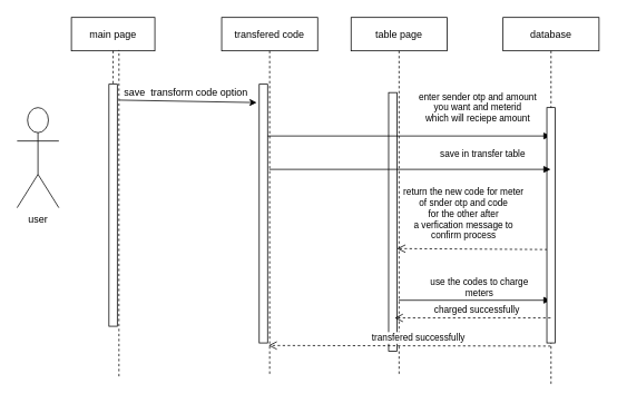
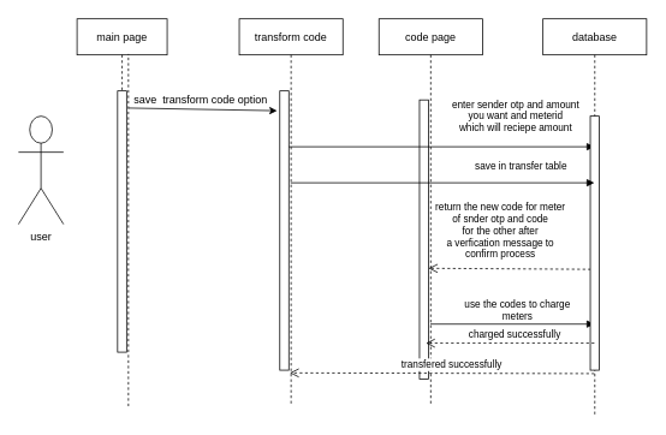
  <mxCell id="0" />
  <mxCell id="1" parent="0" />
  <mxCell id="2" value="main page" style="shape=umlLifeline;perimeter=lifelinePerimeter;container=1;collapsible=0;recursiveResize=0;rounded=0;shadow=0;strokeWidth=1;" vertex="1" parent="1"><mxGeometry x="85" y="20" width="100" height="370" as="geometry" /></mxCell>
  <mxCell id="3" value="" style="points=[];perimeter=orthogonalPerimeter;rounded=0;shadow=0;strokeWidth=1;" vertex="1" parent="2"><mxGeometry x="45" y="80" width="10" height="290" as="geometry" /></mxCell>
- <mxCell id="4" value="transfered code" style="shape=umlLifeline;perimeter=lifelinePerimeter;container=1;collapsible=0;recursiveResize=0;rounded=0;shadow=0;strokeWidth=1;" vertex="1" parent="1"><mxGeometry x="265" y="20" width="115" height="430" as="geometry" /></mxCell>
+ <mxCell id="4" value="transform code" style="shape=umlLifeline;perimeter=lifelinePerimeter;container=1;collapsible=0;recursiveResize=0;rounded=0;shadow=0;strokeWidth=1;" vertex="1" parent="1"><mxGeometry x="265" y="20" width="115" height="430" as="geometry" /></mxCell>
  <mxCell id="5" value="" style="points=[];perimeter=orthogonalPerimeter;rounded=0;shadow=0;strokeWidth=1;" vertex="1" parent="4"><mxGeometry x="45" y="80" width="10" height="310" as="geometry" /></mxCell>
  <mxCell id="6" value="user" style="shape=umlActor;verticalLabelPosition=bottom;labelBackgroundColor=#ffffff;verticalAlign=top;html=1;outlineConnect=0;" vertex="1" parent="1"><mxGeometry x="20" y="128" width="50" height="120" as="geometry" /></mxCell>
- <mxCell id="7" value="table page" style="shape=umlLifeline;perimeter=lifelinePerimeter;container=1;collapsible=0;recursiveResize=0;rounded=0;shadow=0;strokeWidth=1;" vertex="1" parent="1"><mxGeometry x="420" y="20" width="115" height="430" as="geometry" /></mxCell>
+ <mxCell id="7" value="code page" style="shape=umlLifeline;perimeter=lifelinePerimeter;container=1;collapsible=0;recursiveResize=0;rounded=0;shadow=0;strokeWidth=1;" vertex="1" parent="1"><mxGeometry x="420" y="20" width="115" height="430" as="geometry" /></mxCell>
  <mxCell id="8" value="" style="points=[];perimeter=orthogonalPerimeter;rounded=0;shadow=0;strokeWidth=1;" vertex="1" parent="7"><mxGeometry x="45" y="90" width="10" height="310" as="geometry" /></mxCell>
  <mxCell id="9" value="enter sender otp and amount&#10;you want and meterid&#10;which will reciepe amount" style="verticalAlign=bottom;endArrow=block;shadow=0;strokeWidth=1;" edge="1" parent="1" target="12"><mxGeometry x="0.487" y="12" relative="1" as="geometry"><mxPoint x="320" y="162" as="sourcePoint" /><mxPoint x="612" y="162" as="targetPoint" /><mxPoint as="offset" /></mxGeometry></mxCell>
  <mxCell id="10" value="return the new code for meter&#10;of snder otp and code &#10;for the other after&#10;a verfication message to &#10;confirm process" style="verticalAlign=bottom;endArrow=open;dashed=1;endSize=8;shadow=0;strokeWidth=1;entryX=0.478;entryY=0.644;entryDx=0;entryDy=0;entryPerimeter=0;exitX=0.05;exitY=0.603;exitDx=0;exitDy=0;exitPerimeter=0;" edge="1" parent="1" source="13" target="7"><mxGeometry x="0.116" y="-7" relative="1" as="geometry"><mxPoint x="322.5" y="240" as="targetPoint" /><mxPoint x="482" y="240" as="sourcePoint" /><mxPoint as="offset" /></mxGeometry></mxCell>
  <mxCell id="11" value="use the codes to charge&#10;meters" style="verticalAlign=bottom;endArrow=block;shadow=0;strokeWidth=1;exitX=0.496;exitY=0.788;exitDx=0;exitDy=0;exitPerimeter=0;" edge="1" parent="1" target="12" source="7"><mxGeometry x="0.064" relative="1" as="geometry"><mxPoint x="475" y="305" as="sourcePoint" /><mxPoint x="618" y="359" as="targetPoint" /><mxPoint as="offset" /></mxGeometry></mxCell>
  <mxCell id="12" value="database" style="shape=umlLifeline;perimeter=lifelinePerimeter;container=1;collapsible=0;recursiveResize=0;rounded=0;shadow=0;strokeWidth=1;" vertex="1" parent="1"><mxGeometry x="602" y="20" width="115" height="440" as="geometry" /></mxCell>
  <mxCell id="13" value="" style="points=[];perimeter=orthogonalPerimeter;rounded=0;shadow=0;strokeWidth=1;" vertex="1" parent="12"><mxGeometry x="52.5" y="108" width="10" height="282" as="geometry" /></mxCell>
  <mxCell id="14" value="" style="endArrow=none;dashed=1;html=1;" edge="1" parent="1"><mxGeometry width="50" height="50" relative="1" as="geometry"><mxPoint x="142" y="450" as="sourcePoint" /><mxPoint x="142" y="59" as="targetPoint" /></mxGeometry></mxCell>
  <mxCell id="15" value="" style="endArrow=classic;html=1;entryX=0.972;entryY=1.1;entryDx=0;entryDy=0;entryPerimeter=0;" edge="1" parent="1" target="16"><mxGeometry width="50" height="50" relative="1" as="geometry"><mxPoint x="142" y="119" as="sourcePoint" /><mxPoint x="192" y="130" as="targetPoint" /></mxGeometry></mxCell>
  <mxCell id="16" value="save&amp;nbsp; transform code option" style="text;html=1;align=center;verticalAlign=middle;resizable=0;points=[];autosize=1;" vertex="1" parent="1"><mxGeometry x="132" y="100" width="180" height="20" as="geometry" /></mxCell>
  <mxCell id="17" value="save in transfer table" style="verticalAlign=bottom;endArrow=block;shadow=0;strokeWidth=1;" edge="1" parent="1" target="12"><mxGeometry x="0.518" y="10" relative="1" as="geometry"><mxPoint x="322" y="202" as="sourcePoint" /><mxPoint x="612" y="200" as="targetPoint" /><mxPoint as="offset" /></mxGeometry></mxCell>
  <mxCell id="18" value="charged successfully" style="verticalAlign=bottom;endArrow=open;dashed=1;endSize=8;shadow=0;strokeWidth=1;entryX=0.496;entryY=0.448;entryDx=0;entryDy=0;entryPerimeter=0;" edge="1" parent="1" source="12"><mxGeometry x="-0.064" y="-1" relative="1" as="geometry"><mxPoint x="472" y="380.004" as="targetPoint" /><mxPoint x="612.96" y="381.31" as="sourcePoint" /><mxPoint as="offset" /></mxGeometry></mxCell>
  <mxCell id="19" value="transfered successfully" style="verticalAlign=bottom;endArrow=open;dashed=1;endSize=8;shadow=0;strokeWidth=1;exitX=0.496;exitY=0.895;exitDx=0;exitDy=0;exitPerimeter=0;entryX=0.487;entryY=0.914;entryDx=0;entryDy=0;entryPerimeter=0;" edge="1" parent="1" source="12" target="4"><mxGeometry x="-0.064" y="-1" relative="1" as="geometry"><mxPoint x="475" y="415" as="targetPoint" /><mxPoint x="669" y="390.004" as="sourcePoint" /><mxPoint as="offset" /></mxGeometry></mxCell>
